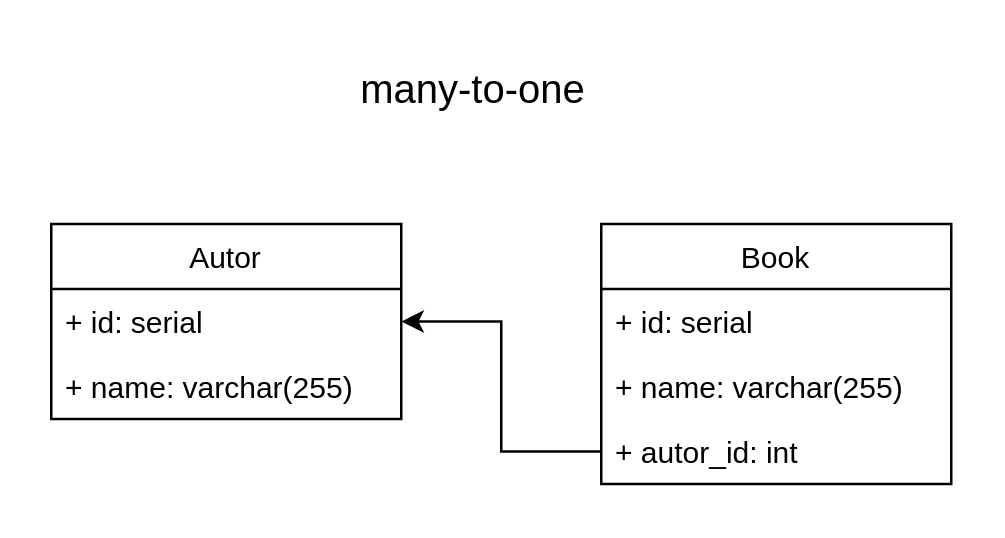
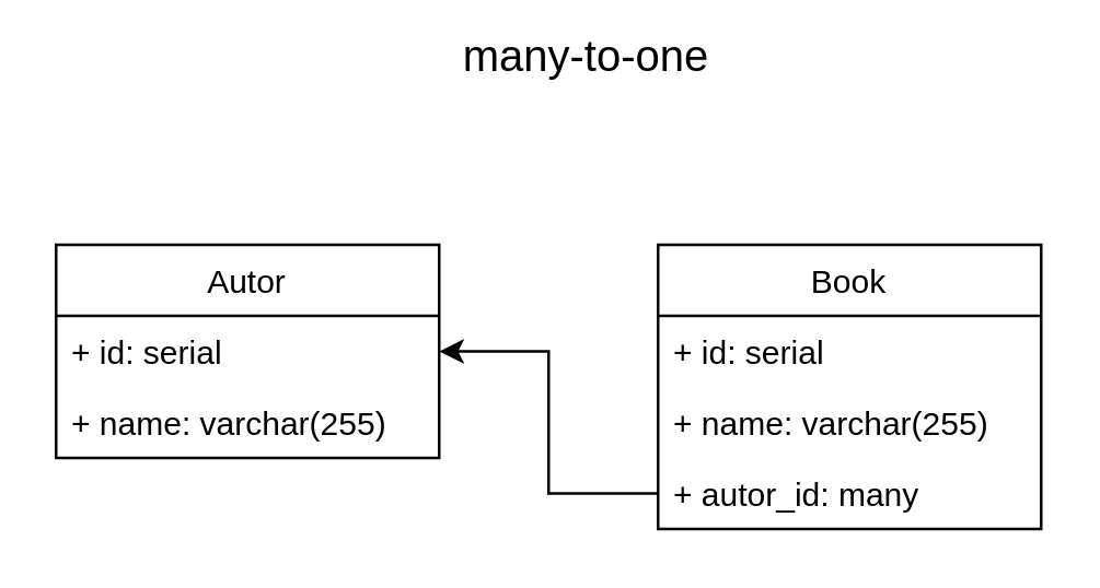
  <mxCell id="0" />
  <mxCell id="1" parent="0" />
  <mxCell id="2" value="Book" style="swimlane;fontStyle=0;childLayout=stackLayout;horizontal=1;startSize=26;fillColor=none;horizontalStack=0;resizeParent=1;resizeParentMax=0;resizeLast=0;collapsible=1;marginBottom=0;" parent="1" vertex="1"><mxGeometry x="240" y="89" width="140" height="104" as="geometry" /></mxCell>
  <mxCell id="3" value="+ id: serial" style="text;strokeColor=none;fillColor=none;align=left;verticalAlign=top;spacingLeft=4;spacingRight=4;overflow=hidden;rotatable=0;points=[[0,0.5],[1,0.5]];portConstraint=eastwest;" parent="2" vertex="1"><mxGeometry y="26" width="140" height="26" as="geometry" /></mxCell>
  <mxCell id="4" value="+ name: varchar(255)" style="text;strokeColor=none;fillColor=none;align=left;verticalAlign=top;spacingLeft=4;spacingRight=4;overflow=hidden;rotatable=0;points=[[0,0.5],[1,0.5]];portConstraint=eastwest;" parent="2" vertex="1"><mxGeometry y="52" width="140" height="26" as="geometry" /></mxCell>
- <mxCell id="5" value="+ autor_id: int" style="text;strokeColor=none;fillColor=none;align=left;verticalAlign=top;spacingLeft=4;spacingRight=4;overflow=hidden;rotatable=0;points=[[0,0.5],[1,0.5]];portConstraint=eastwest;" parent="2" vertex="1"><mxGeometry y="78" width="140" height="26" as="geometry" /></mxCell>
+ <mxCell id="5" value="+ autor_id: many" style="text;strokeColor=none;fillColor=none;align=left;verticalAlign=top;spacingLeft=4;spacingRight=4;overflow=hidden;rotatable=0;points=[[0,0.5],[1,0.5]];portConstraint=eastwest;" parent="2" vertex="1"><mxGeometry y="78" width="140" height="26" as="geometry" /></mxCell>
  <mxCell id="6" value="Autor" style="swimlane;fontStyle=0;childLayout=stackLayout;horizontal=1;startSize=26;fillColor=none;horizontalStack=0;resizeParent=1;resizeParentMax=0;resizeLast=0;collapsible=1;marginBottom=0;" parent="1" vertex="1"><mxGeometry x="20" y="89" width="140" height="78" as="geometry" /></mxCell>
  <mxCell id="7" value="+ id: serial" style="text;strokeColor=none;fillColor=none;align=left;verticalAlign=top;spacingLeft=4;spacingRight=4;overflow=hidden;rotatable=0;points=[[0,0.5],[1,0.5]];portConstraint=eastwest;" parent="6" vertex="1"><mxGeometry y="26" width="140" height="26" as="geometry" /></mxCell>
  <mxCell id="8" value="+ name: varchar(255)" style="text;strokeColor=none;fillColor=none;align=left;verticalAlign=top;spacingLeft=4;spacingRight=4;overflow=hidden;rotatable=0;points=[[0,0.5],[1,0.5]];portConstraint=eastwest;" parent="6" vertex="1"><mxGeometry y="52" width="140" height="26" as="geometry" /></mxCell>
- <mxCell id="9" value="&lt;div&gt;&lt;font style=&quot;font-size: 16px&quot;&gt;many-to-one&lt;/font&gt;&lt;/div&gt;" style="text;html=1;strokeColor=none;fillColor=none;align=center;verticalAlign=middle;whiteSpace=wrap;rounded=0;" parent="1" vertex="1"><mxGeometry x="129" y="20" width="120" height="30" as="geometry" /></mxCell>
+ <mxCell id="9" value="&lt;div&gt;&lt;font style=&quot;font-size: 16px&quot;&gt;many-to-one&lt;/font&gt;&lt;/div&gt;" style="text;html=1;strokeColor=none;fillColor=none;align=center;verticalAlign=middle;whiteSpace=wrap;rounded=0;" parent="1" vertex="1"><mxGeometry x="154" y="5" width="120" height="30" as="geometry" /></mxCell>
  <mxCell id="10" value="" style="endArrow=classic;html=1;rounded=0;fontSize=16;exitX=0;exitY=0.5;exitDx=0;exitDy=0;entryX=1;entryY=0.5;entryDx=0;entryDy=0;" parent="1" source="5" target="7" edge="1"><mxGeometry relative="1" as="geometry"><mxPoint x="240" y="154" as="sourcePoint" /><mxPoint x="160" y="128" as="targetPoint" /><Array as="points"><mxPoint x="200" y="180" /><mxPoint x="200" y="128" /></Array></mxGeometry></mxCell>
